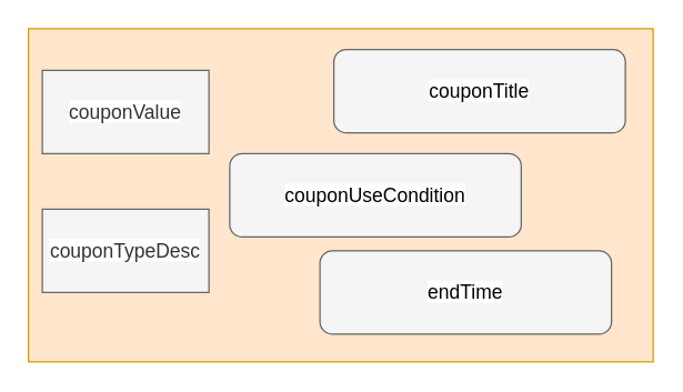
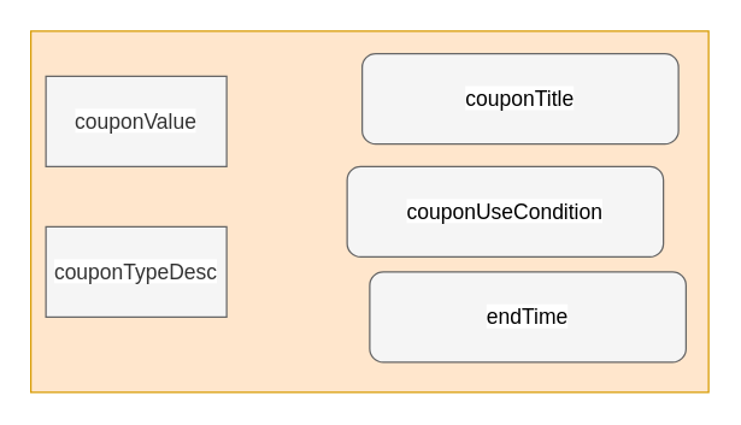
  <mxCell id="0" />
  <mxCell id="1" parent="0" />
  <mxCell id="2" value="" style="rounded=0;whiteSpace=wrap;html=1;fillColor=#ffe6cc;strokeColor=#d79b00;" parent="1" vertex="1"><mxGeometry x="20" y="20" width="450" height="240" as="geometry" /></mxCell>
  <mxCell id="3" value="&lt;span style=&quot;font-size: 14px ; background-color: rgb(255 , 255 , 255)&quot;&gt;&lt;font color=&quot;#000000&quot;&gt;couponTitle&lt;/font&gt;&lt;/span&gt;" style="rounded=1;whiteSpace=wrap;html=1;fillColor=#f5f5f5;strokeColor=#666666;fontColor=#333333;" vertex="1" parent="1"><mxGeometry x="240" y="35" width="210" height="60" as="geometry" /></mxCell>
  <mxCell id="4" value="&lt;span style=&quot;color: rgb(51 , 51 , 51) ; font-family: &amp;#34;__symbol&amp;#34; , , &amp;#34;segoe ui&amp;#34; , &amp;#34;roboto&amp;#34; , &amp;#34;pingfang sc&amp;#34; , &amp;#34;hiragino sans gb&amp;#34; , &amp;#34;microsoft yahei&amp;#34; , &amp;#34;simsun&amp;#34; , sans-serif ; font-size: 14px ; background-color: rgb(255 , 255 , 255)&quot;&gt;couponValue&lt;/span&gt;" style="rounded=0;whiteSpace=wrap;html=1;fillColor=#f5f5f5;strokeColor=#666666;fontColor=#333333;" vertex="1" parent="1"><mxGeometry x="30" y="50" width="120" height="60" as="geometry" /></mxCell>
  <mxCell id="5" value="&lt;span style=&quot;color: rgb(51 , 51 , 51) ; font-family: &amp;#34;__symbol&amp;#34; , , &amp;#34;segoe ui&amp;#34; , &amp;#34;roboto&amp;#34; , &amp;#34;pingfang sc&amp;#34; , &amp;#34;hiragino sans gb&amp;#34; , &amp;#34;microsoft yahei&amp;#34; , &amp;#34;simsun&amp;#34; , sans-serif ; font-size: 14px ; background-color: rgb(255 , 255 , 255)&quot;&gt;couponTypeDesc&lt;/span&gt;" style="rounded=0;whiteSpace=wrap;html=1;fillColor=#f5f5f5;strokeColor=#666666;fontColor=#333333;" vertex="1" parent="1"><mxGeometry x="30" y="150" width="120" height="60" as="geometry" /></mxCell>
- <mxCell id="6" value="&lt;span style=&quot;font-size: 14px ; background-color: rgb(255 , 255 , 255)&quot;&gt;&lt;font color=&quot;#000000&quot;&gt;couponUseCondition&lt;/font&gt;&lt;/span&gt;" style="rounded=1;whiteSpace=wrap;html=1;fillColor=#f5f5f5;strokeColor=#666666;fontColor=#333333;" vertex="1" parent="1"><mxGeometry x="165" y="110" width="210" height="60" as="geometry" /></mxCell>
- <mxCell id="7" value="&lt;span style=&quot;font-size: 14px ; font-style: normal ; font-weight: 400 ; letter-spacing: normal ; text-indent: 0px ; text-transform: none ; word-spacing: 0px ; background-color: rgb(255 , 255 , 255) ; display: inline ; float: none&quot;&gt;&lt;font color=&quot;#000000&quot;&gt;endTime&lt;/font&gt;&lt;/span&gt;" style="rounded=1;whiteSpace=wrap;html=1;fillColor=#f5f5f5;strokeColor=#666666;fontColor=#333333;" vertex="1" parent="1"><mxGeometry x="230" y="180" width="210" height="60" as="geometry" /></mxCell>
+ <mxCell id="6" value="&lt;span style=&quot;font-size: 14px ; background-color: rgb(255 , 255 , 255)&quot;&gt;&lt;font color=&quot;#000000&quot;&gt;couponUseCondition&lt;/font&gt;&lt;/span&gt;" style="rounded=1;whiteSpace=wrap;html=1;fillColor=#f5f5f5;strokeColor=#666666;fontColor=#333333;" vertex="1" parent="1"><mxGeometry x="230" y="110" width="210" height="60" as="geometry" /></mxCell>
+ <mxCell id="7" value="&lt;span style=&quot;font-size: 14px ; font-style: normal ; font-weight: 400 ; letter-spacing: normal ; text-indent: 0px ; text-transform: none ; word-spacing: 0px ; background-color: rgb(255 , 255 , 255) ; display: inline ; float: none&quot;&gt;&lt;font color=&quot;#000000&quot;&gt;endTime&lt;/font&gt;&lt;/span&gt;" style="rounded=1;whiteSpace=wrap;html=1;fillColor=#f5f5f5;strokeColor=#666666;fontColor=#333333;" vertex="1" parent="1"><mxGeometry x="245" y="180" width="210" height="60" as="geometry" /></mxCell>
